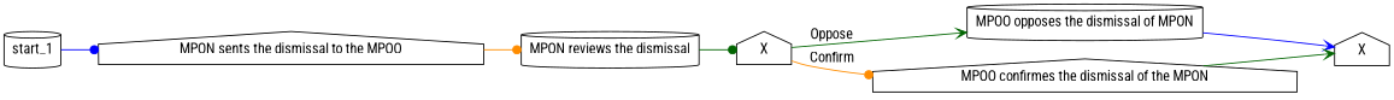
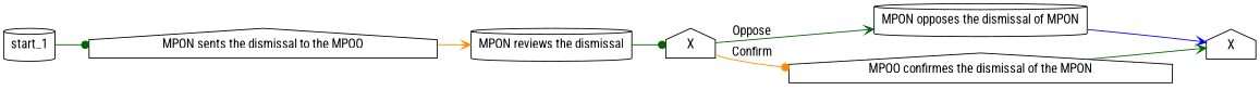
  digraph {
    fontname="Roboto Condensed"
    rankdir=LR
    node [fontname="Roboto Condensed" shape=house]
    edge [arrowhead=dot color=darkgreen fontname="Roboto Condensed"]
    "MPON sents the dismissal to the MPOO"
    start_1 [shape=cylinder]
    n3 [label="MPON reviews the dismissal" shape=cylinder]
    n4 [label=X]
-   "MPOO opposes the dismissal of MPON" [shape=cylinder]
+   "MPOO opposes the dismissal of MPON" [shape=cylinder label="MPON opposes the dismissal of MPON"]
    "MPOO confirmes the dismissal of the MPON"
    n7 [label=X]
-   "MPON sents the dismissal to the MPOO" -> n3 [color=darkorange]
-   start_1 -> "MPON sents the dismissal to the MPOO" [color=blue]
+   "MPON sents the dismissal to the MPOO" -> n3 [arrowhead=vee color=darkorange]
+   start_1 -> "MPON sents the dismissal to the MPOO"
    n3 -> n4
    n4 -> "MPOO opposes the dismissal of MPON" [arrowhead=vee label=Oppose]
    n4 -> "MPOO confirmes the dismissal of the MPON" [color=darkorange label=Confirm]
    "MPOO opposes the dismissal of MPON" -> n7 [arrowhead=vee color=blue]
    "MPOO confirmes the dismissal of the MPON" -> n7 [arrowhead=vee]
  }
